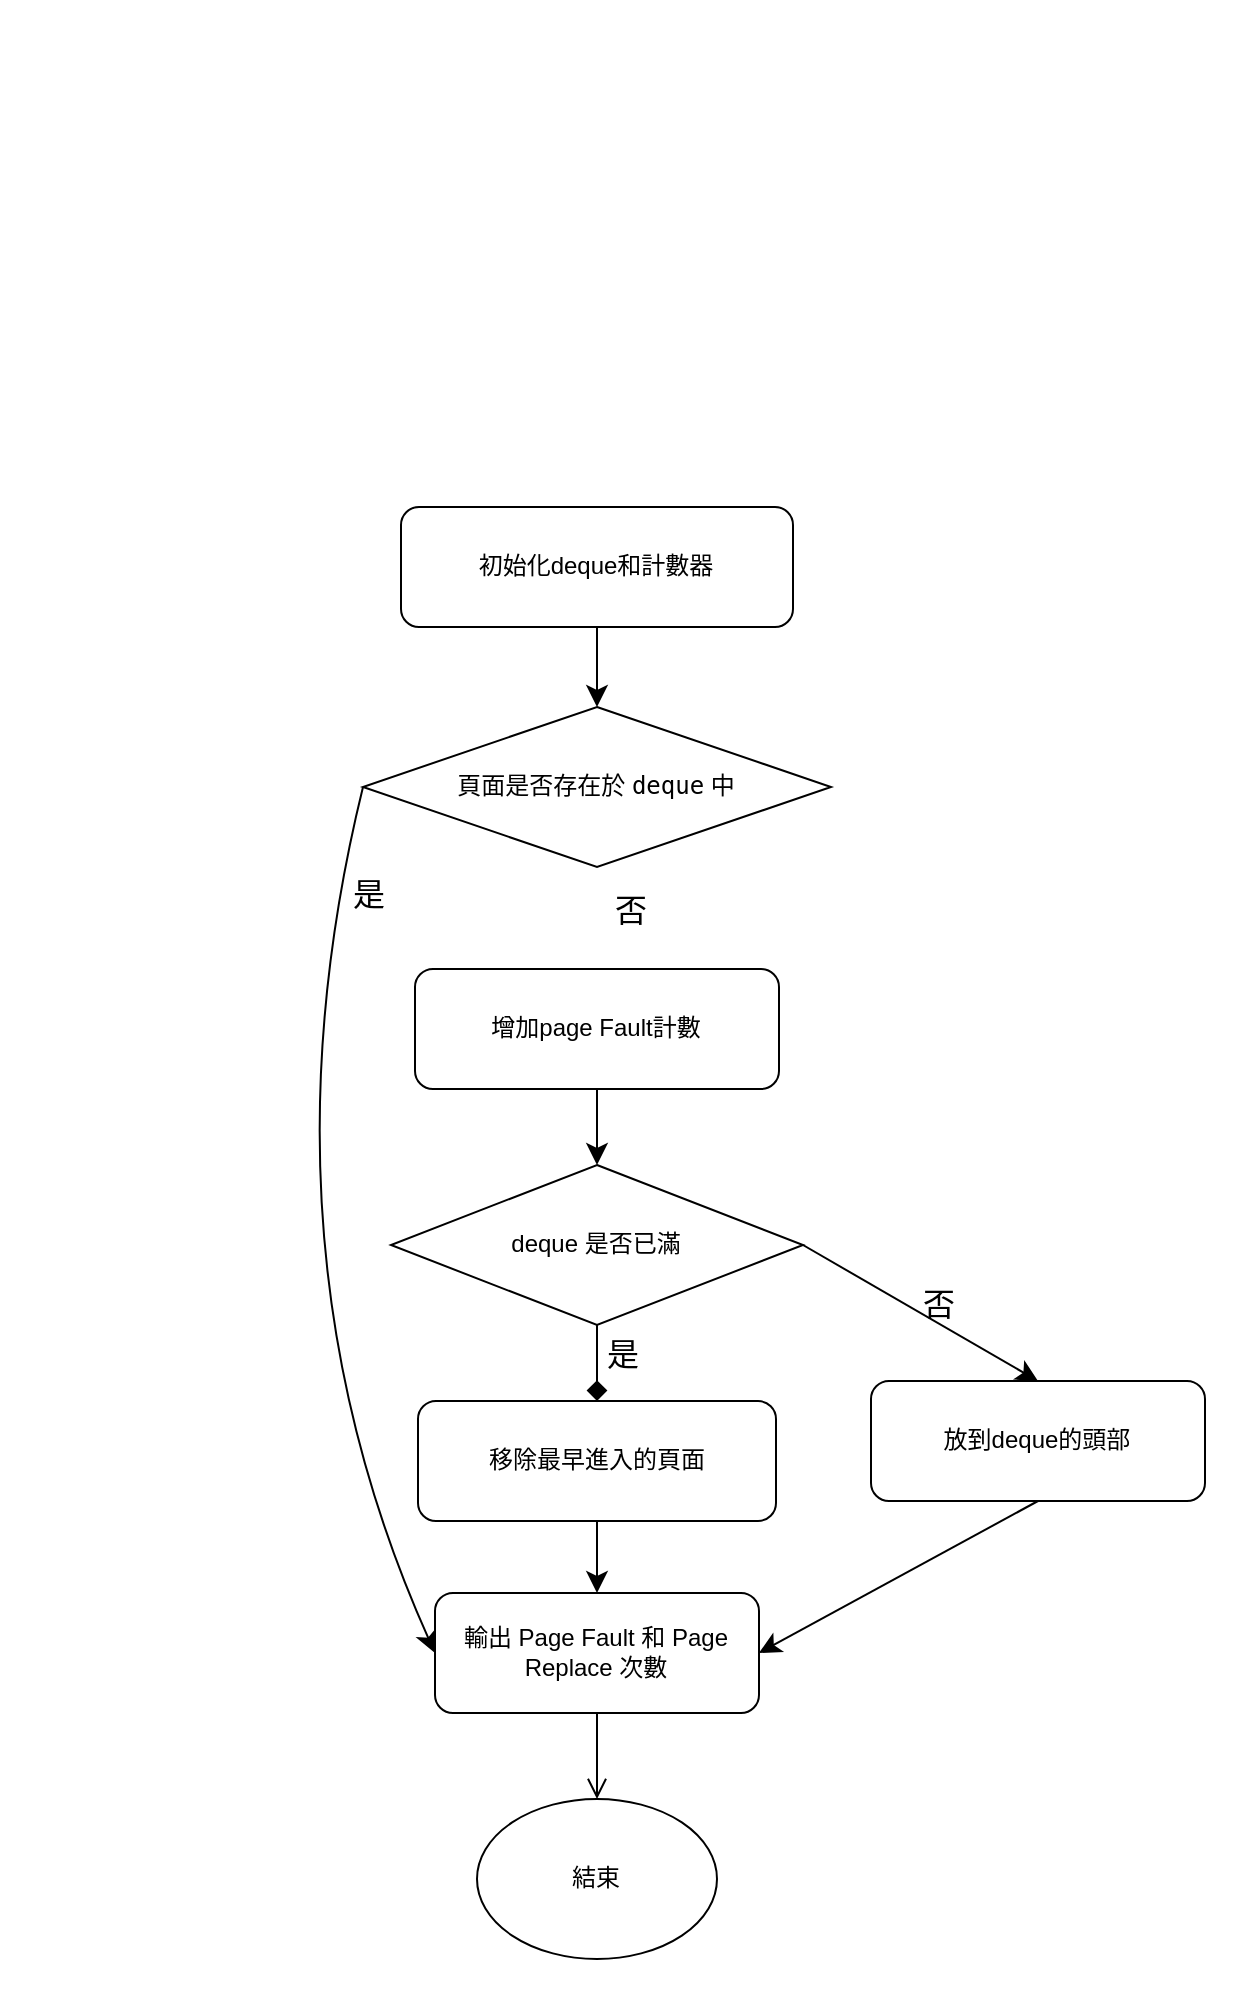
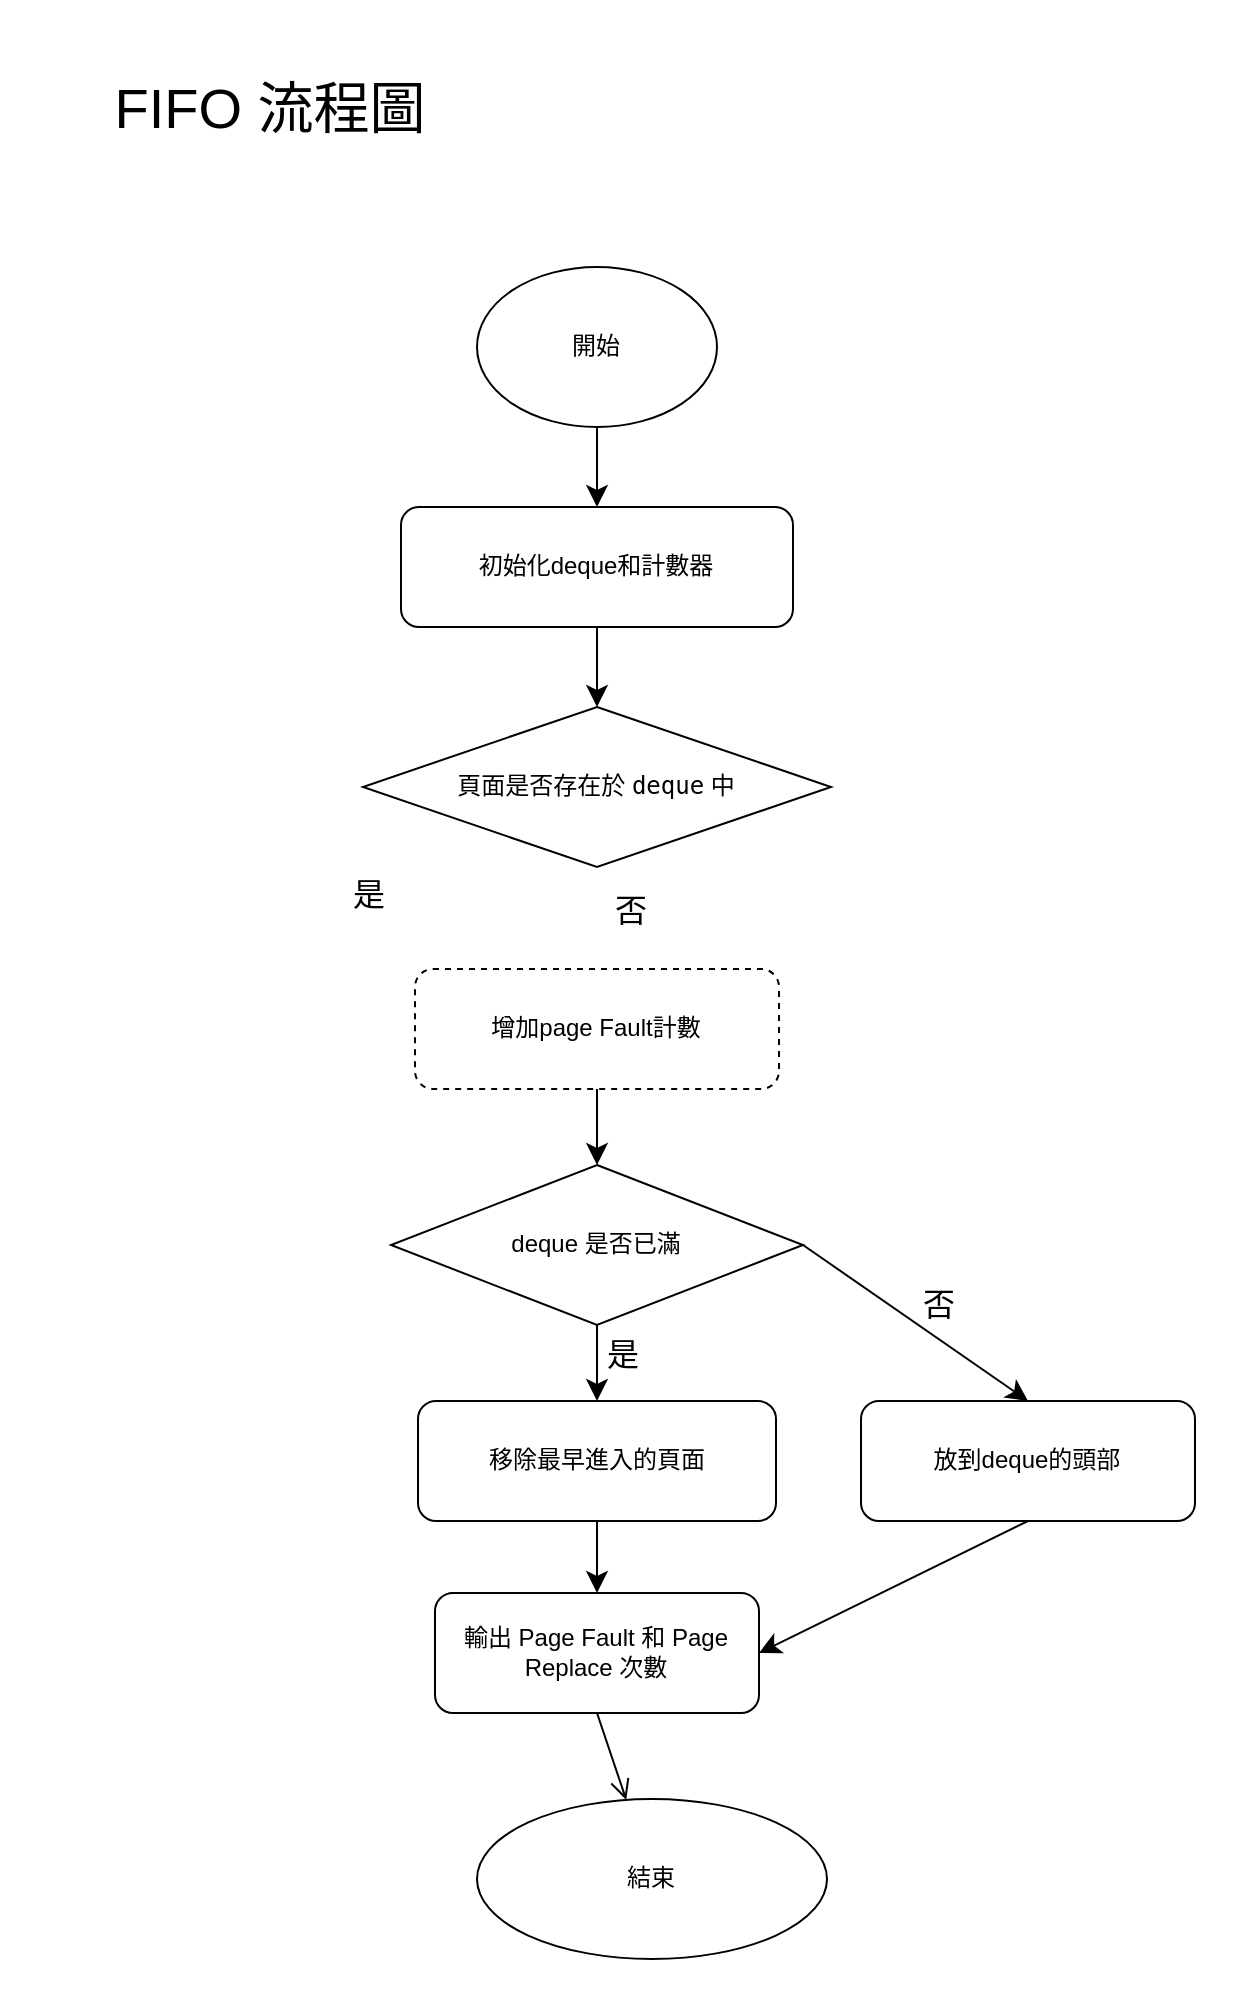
  <mxCell id="0" />
  <mxCell id="1" parent="0" />
+ <mxCell id="2" style="edgeStyle=none;curved=1;rounded=0;orthogonalLoop=1;jettySize=auto;html=1;fontSize=12;startSize=8;endSize=8;" edge="1" parent="1" source="3" target="5"><mxGeometry relative="1" as="geometry" /></mxCell>
+ <mxCell id="3" value="開始" style="ellipse;whiteSpace=wrap;html=1;" vertex="1" parent="1"><mxGeometry x="238" y="133" width="120" height="80" as="geometry" /></mxCell>
  <mxCell id="4" style="edgeStyle=none;curved=1;rounded=0;orthogonalLoop=1;jettySize=auto;html=1;exitX=0.5;exitY=1;exitDx=0;exitDy=0;fontSize=12;startSize=8;endSize=8;" edge="1" parent="1" source="5" target="7"><mxGeometry relative="1" as="geometry" /></mxCell>
  <mxCell id="5" value="初始化deque和計數器" style="rounded=1;whiteSpace=wrap;html=1;" vertex="1" parent="1"><mxGeometry x="200" y="253" width="196" height="60" as="geometry" /></mxCell>
- <mxCell id="6" style="edgeStyle=none;curved=1;rounded=0;orthogonalLoop=1;jettySize=auto;html=1;exitX=0;exitY=0.5;exitDx=0;exitDy=0;entryX=0;entryY=0.5;entryDx=0;entryDy=0;fontSize=12;startSize=8;endSize=8;" edge="1" parent="1" source="7" target="21"><mxGeometry relative="1" as="geometry"><Array as="points"><mxPoint x="125" y="621" /></Array></mxGeometry></mxCell>
  <mxCell id="7" value="&lt;p data-pm-slice=&quot;1 1 [&amp;quot;ordered_list&amp;quot;,{&amp;quot;spread&amp;quot;:false,&amp;quot;startingNumber&amp;quot;:1,&amp;quot;start&amp;quot;:594,&amp;quot;end&amp;quot;:757},&amp;quot;regular_list_item&amp;quot;,{&amp;quot;start&amp;quot;:637,&amp;quot;end&amp;quot;:717}]&quot;&gt;頁面是否存在於 &lt;code&gt;deque&lt;/code&gt; 中&lt;/p&gt;" style="rhombus;whiteSpace=wrap;html=1;" vertex="1" parent="1"><mxGeometry x="181" y="353" width="234" height="80" as="geometry" /></mxCell>
  <mxCell id="8" style="edgeStyle=none;curved=1;rounded=0;orthogonalLoop=1;jettySize=auto;html=1;entryX=0.5;entryY=0;entryDx=0;entryDy=0;fontSize=12;startSize=8;endSize=8;" edge="1" parent="1" source="9" target="13"><mxGeometry relative="1" as="geometry" /></mxCell>
- <mxCell id="9" value="增加page Fault計數" style="rounded=1;whiteSpace=wrap;html=1;" vertex="1" parent="1"><mxGeometry x="207" y="484" width="182" height="60" as="geometry" /></mxCell>
+ <mxCell id="9" value="增加page Fault計數" style="rounded=1;whiteSpace=wrap;html=1;dashed=1;" vertex="1" parent="1"><mxGeometry x="207" y="484" width="182" height="60" as="geometry" /></mxCell>
  <mxCell id="10" value="否" style="text;html=1;align=center;verticalAlign=middle;resizable=0;points=[];autosize=1;strokeColor=none;fillColor=none;fontSize=16;" vertex="1" parent="1"><mxGeometry x="297.5" y="439.5" width="34" height="31" as="geometry" /></mxCell>
- <mxCell id="11" style="edgeStyle=none;curved=1;rounded=0;orthogonalLoop=1;jettySize=auto;html=1;entryX=0.5;entryY=0;entryDx=0;entryDy=0;fontSize=12;startSize=8;endSize=8;endArrow=diamond;" edge="1" parent="1" source="13" target="15"><mxGeometry relative="1" as="geometry" /></mxCell>
+ <mxCell id="11" style="edgeStyle=none;curved=1;rounded=0;orthogonalLoop=1;jettySize=auto;html=1;entryX=0.5;entryY=0;entryDx=0;entryDy=0;fontSize=12;startSize=8;endSize=8;" edge="1" parent="1" source="13" target="15"><mxGeometry relative="1" as="geometry" /></mxCell>
  <mxCell id="12" style="edgeStyle=none;curved=1;rounded=0;orthogonalLoop=1;jettySize=auto;html=1;entryX=0.5;entryY=0;entryDx=0;entryDy=0;fontSize=12;startSize=8;endSize=8;exitX=1;exitY=0.5;exitDx=0;exitDy=0;" edge="1" parent="1" source="13" target="18"><mxGeometry relative="1" as="geometry" /></mxCell>
  <mxCell id="13" value="deque 是否已滿" style="rhombus;whiteSpace=wrap;html=1;" vertex="1" parent="1"><mxGeometry x="195" y="582" width="206" height="80" as="geometry" /></mxCell>
  <mxCell id="14" style="edgeStyle=none;curved=1;rounded=0;orthogonalLoop=1;jettySize=auto;html=1;fontSize=12;startSize=8;endSize=8;" edge="1" parent="1" source="15" target="21"><mxGeometry relative="1" as="geometry" /></mxCell>
  <mxCell id="15" value="&lt;p data-pm-slice=&quot;1 1 [&amp;quot;ordered_list&amp;quot;,{&amp;quot;spread&amp;quot;:false,&amp;quot;startingNumber&amp;quot;:1,&amp;quot;start&amp;quot;:365,&amp;quot;end&amp;quot;:570},&amp;quot;regular_list_item&amp;quot;,{&amp;quot;start&amp;quot;:391,&amp;quot;end&amp;quot;:529},&amp;quot;list&amp;quot;,{&amp;quot;spread&amp;quot;:false,&amp;quot;start&amp;quot;:413,&amp;quot;end&amp;quot;:529},&amp;quot;regular_list_item&amp;quot;,{&amp;quot;start&amp;quot;:413,&amp;quot;end&amp;quot;:529},&amp;quot;list&amp;quot;,{&amp;quot;spread&amp;quot;:false,&amp;quot;start&amp;quot;:439,&amp;quot;end&amp;quot;:529},&amp;quot;regular_list_item&amp;quot;,{&amp;quot;start&amp;quot;:451,&amp;quot;end&amp;quot;:529},&amp;quot;list&amp;quot;,{&amp;quot;spread&amp;quot;:false,&amp;quot;start&amp;quot;:463,&amp;quot;end&amp;quot;:529},&amp;quot;regular_list_item&amp;quot;,{&amp;quot;start&amp;quot;:489,&amp;quot;end&amp;quot;:506}]&quot;&gt;移除最早進入的頁面&lt;/p&gt;" style="rounded=1;whiteSpace=wrap;html=1;" vertex="1" parent="1"><mxGeometry x="208.5" y="700" width="179" height="60" as="geometry" /></mxCell>
  <mxCell id="16" value="是" style="text;html=1;align=center;verticalAlign=middle;resizable=0;points=[];autosize=1;strokeColor=none;fillColor=none;fontSize=16;" vertex="1" parent="1"><mxGeometry x="293.5" y="661.5" width="34" height="31" as="geometry" /></mxCell>
  <mxCell id="17" style="edgeStyle=none;curved=1;rounded=0;orthogonalLoop=1;jettySize=auto;html=1;exitX=0.5;exitY=1;exitDx=0;exitDy=0;entryX=1;entryY=0.5;entryDx=0;entryDy=0;fontSize=12;startSize=8;endSize=8;" edge="1" parent="1" source="18" target="21"><mxGeometry relative="1" as="geometry" /></mxCell>
- <mxCell id="18" value="放到deque&lt;span style=&quot;background-color: initial;&quot;&gt;的頭部&lt;/span&gt;" style="rounded=1;whiteSpace=wrap;html=1;" vertex="1" parent="1"><mxGeometry x="435" y="690" width="167" height="60" as="geometry" /></mxCell>
+ <mxCell id="18" value="放到deque&lt;span style=&quot;background-color: initial;&quot;&gt;的頭部&lt;/span&gt;" style="rounded=1;whiteSpace=wrap;html=1;" vertex="1" parent="1"><mxGeometry x="430" y="700" width="167" height="60" as="geometry" /></mxCell>
  <mxCell id="19" value="否" style="text;html=1;align=center;verticalAlign=middle;resizable=0;points=[];autosize=1;strokeColor=none;fillColor=none;fontSize=16;" vertex="1" parent="1"><mxGeometry x="451.5" y="636.5" width="34" height="31" as="geometry" /></mxCell>
  <mxCell id="20" style="edgeStyle=none;curved=1;rounded=0;orthogonalLoop=1;jettySize=auto;html=1;exitX=0.5;exitY=1;exitDx=0;exitDy=0;fontSize=12;startSize=8;endSize=8;endArrow=open;" edge="1" parent="1" source="21" target="23"><mxGeometry relative="1" as="geometry" /></mxCell>
  <mxCell id="21" value="&lt;p data-pm-slice=&quot;1 1 [&amp;quot;ordered_list&amp;quot;,{&amp;quot;spread&amp;quot;:false,&amp;quot;startingNumber&amp;quot;:1,&amp;quot;start&amp;quot;:365,&amp;quot;end&amp;quot;:570},&amp;quot;regular_list_item&amp;quot;,{&amp;quot;start&amp;quot;:530,&amp;quot;end&amp;quot;:564}]&quot;&gt;輸出 Page Fault 和 Page Replace 次數&lt;/p&gt;" style="rounded=1;whiteSpace=wrap;html=1;" vertex="1" parent="1"><mxGeometry x="217" y="796" width="162" height="60" as="geometry" /></mxCell>
  <mxCell id="22" value="是" style="text;html=1;align=center;verticalAlign=middle;resizable=0;points=[];autosize=1;strokeColor=none;fillColor=none;fontSize=16;" vertex="1" parent="1"><mxGeometry x="166.5" y="431.5" width="34" height="31" as="geometry" /></mxCell>
- <mxCell id="23" value="結束" style="ellipse;whiteSpace=wrap;html=1;" vertex="1" parent="1"><mxGeometry x="238" y="899" width="120" height="80" as="geometry" /></mxCell>
+ <mxCell id="23" value="結束" style="ellipse;whiteSpace=wrap;html=1;" vertex="1" parent="1"><mxGeometry x="238" y="899" width="175" height="80" as="geometry" /></mxCell>
+ <mxCell id="24" value="&lt;font style=&quot;font-size: 28px;&quot;&gt;FIFO 流程圖&lt;/font&gt;" style="text;html=1;align=center;verticalAlign=middle;whiteSpace=wrap;rounded=0;fontSize=16;" vertex="1" parent="1"><mxGeometry x="20" y="20" width="230" height="68" as="geometry" /></mxCell>
